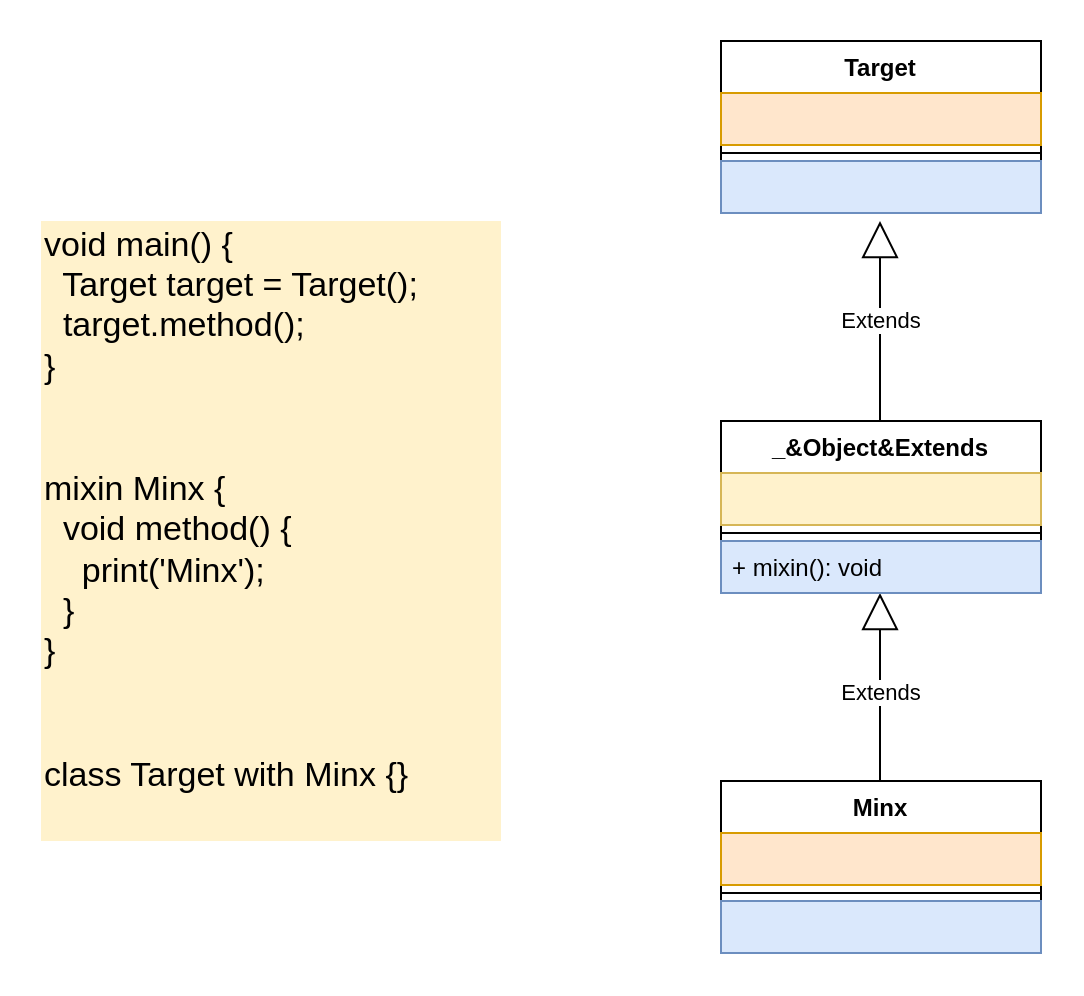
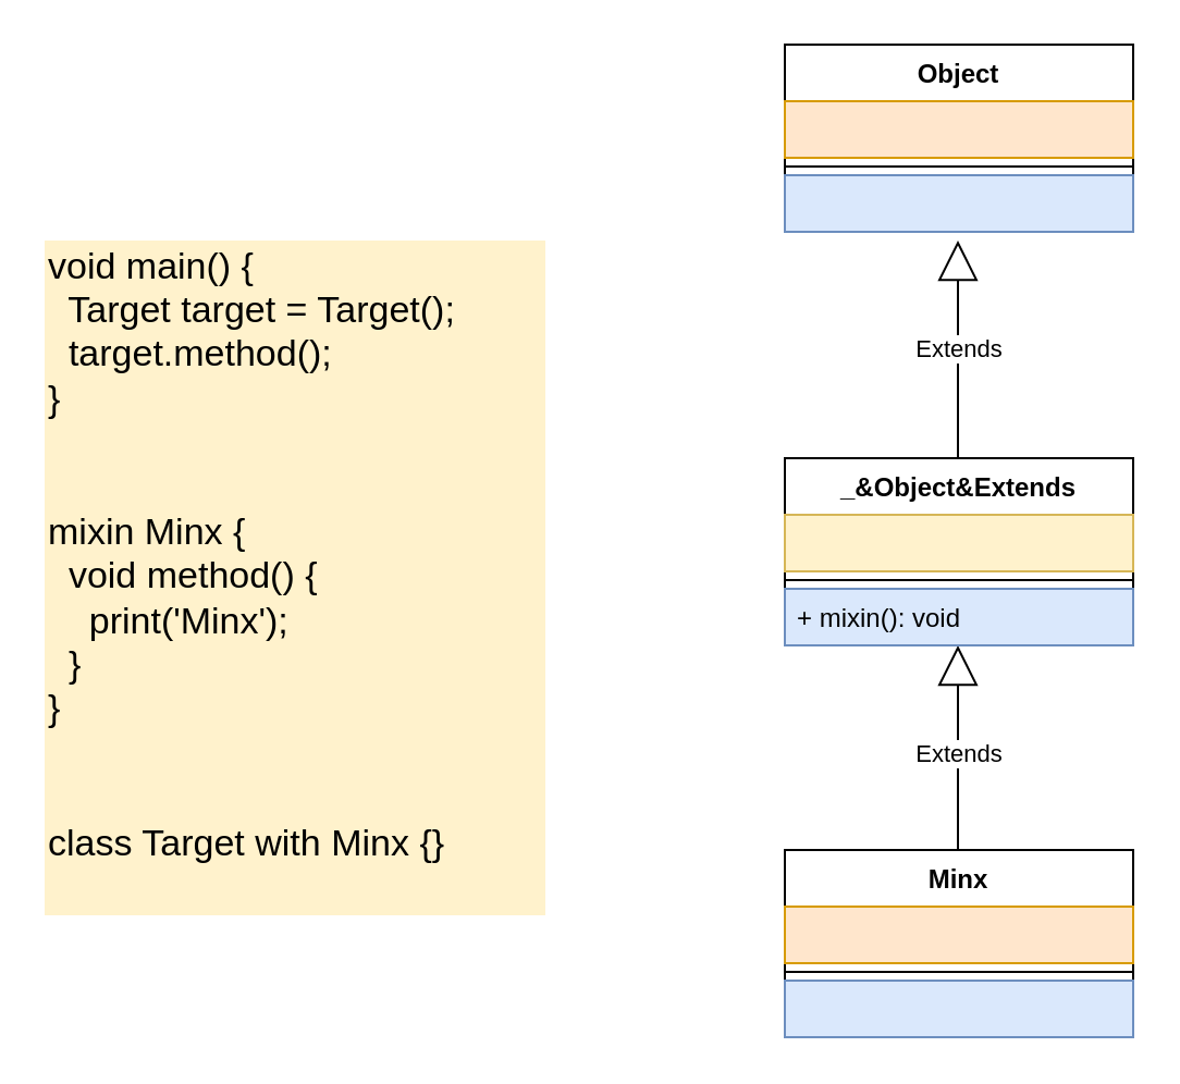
  <mxCell id="0" />
  <mxCell id="1" parent="0" />
  <mxCell id="2" value="Extends" style="endArrow=block;endSize=16;endFill=0;html=1;" parent="1" edge="1"><mxGeometry width="160" relative="1" as="geometry"><mxPoint x="439.5" y="396" as="sourcePoint" /><mxPoint x="439.5" y="296" as="targetPoint" /></mxGeometry></mxCell>
  <mxCell id="3" value="_&amp;Object&amp;Extends" style="swimlane;fontStyle=1;align=center;verticalAlign=top;childLayout=stackLayout;horizontal=1;startSize=26;horizontalStack=0;resizeParent=1;resizeParentMax=0;resizeLast=0;collapsible=1;marginBottom=0;" parent="1" vertex="1"><mxGeometry x="360" y="210" width="160" height="86" as="geometry" /></mxCell>
  <mxCell id="4" value="    " style="text;strokeColor=#d6b656;fillColor=#fff2cc;align=left;verticalAlign=top;spacingLeft=4;spacingRight=4;overflow=hidden;rotatable=0;points=[[0,0.5],[1,0.5]];portConstraint=eastwest;" parent="3" vertex="1"><mxGeometry y="26" width="160" height="26" as="geometry" /></mxCell>
  <mxCell id="5" value="" style="line;strokeWidth=1;fillColor=none;align=left;verticalAlign=middle;spacingTop=-1;spacingLeft=3;spacingRight=3;rotatable=0;labelPosition=right;points=[];portConstraint=eastwest;" parent="3" vertex="1"><mxGeometry y="52" width="160" height="8" as="geometry" /></mxCell>
  <mxCell id="6" value="+ mixin(): void" style="text;strokeColor=#6c8ebf;fillColor=#dae8fc;align=left;verticalAlign=top;spacingLeft=4;spacingRight=4;overflow=hidden;rotatable=0;points=[[0,0.5],[1,0.5]];portConstraint=eastwest;" parent="3" vertex="1"><mxGeometry y="60" width="160" height="26" as="geometry" /></mxCell>
  <mxCell id="7" value="Minx" style="swimlane;fontStyle=1;align=center;verticalAlign=top;childLayout=stackLayout;horizontal=1;startSize=26;horizontalStack=0;resizeParent=1;resizeParentMax=0;resizeLast=0;collapsible=1;marginBottom=0;" parent="1" vertex="1"><mxGeometry x="360" y="390" width="160" height="86" as="geometry" /></mxCell>
  <mxCell id="8" value="    " style="text;strokeColor=#d79b00;fillColor=#ffe6cc;align=left;verticalAlign=top;spacingLeft=4;spacingRight=4;overflow=hidden;rotatable=0;points=[[0,0.5],[1,0.5]];portConstraint=eastwest;" parent="7" vertex="1"><mxGeometry y="26" width="160" height="26" as="geometry" /></mxCell>
  <mxCell id="9" value="" style="line;strokeWidth=1;fillColor=none;align=left;verticalAlign=middle;spacingTop=-1;spacingLeft=3;spacingRight=3;rotatable=0;labelPosition=right;points=[];portConstraint=eastwest;" parent="7" vertex="1"><mxGeometry y="52" width="160" height="8" as="geometry" /></mxCell>
  <mxCell id="10" value=" " style="text;strokeColor=#6c8ebf;fillColor=#dae8fc;align=left;verticalAlign=top;spacingLeft=4;spacingRight=4;overflow=hidden;rotatable=0;points=[[0,0.5],[1,0.5]];portConstraint=eastwest;" parent="7" vertex="1"><mxGeometry y="60" width="160" height="26" as="geometry" /></mxCell>
- <mxCell id="11" value="Target" style="swimlane;fontStyle=1;align=center;verticalAlign=top;childLayout=stackLayout;horizontal=1;startSize=26;horizontalStack=0;resizeParent=1;resizeParentMax=0;resizeLast=0;collapsible=1;marginBottom=0;" parent="1" vertex="1"><mxGeometry x="360" y="20" width="160" height="86" as="geometry" /></mxCell>
+ <mxCell id="11" value="Object" style="swimlane;fontStyle=1;align=center;verticalAlign=top;childLayout=stackLayout;horizontal=1;startSize=26;horizontalStack=0;resizeParent=1;resizeParentMax=0;resizeLast=0;collapsible=1;marginBottom=0;" parent="1" vertex="1"><mxGeometry x="360" y="20" width="160" height="86" as="geometry" /></mxCell>
  <mxCell id="12" value=" " style="text;strokeColor=#d79b00;fillColor=#ffe6cc;align=left;verticalAlign=top;spacingLeft=4;spacingRight=4;overflow=hidden;rotatable=0;points=[[0,0.5],[1,0.5]];portConstraint=eastwest;" parent="11" vertex="1"><mxGeometry y="26" width="160" height="26" as="geometry" /></mxCell>
  <mxCell id="13" value="" style="line;strokeWidth=1;fillColor=none;align=left;verticalAlign=middle;spacingTop=-1;spacingLeft=3;spacingRight=3;rotatable=0;labelPosition=right;points=[];portConstraint=eastwest;" parent="11" vertex="1"><mxGeometry y="52" width="160" height="8" as="geometry" /></mxCell>
  <mxCell id="14" value=" " style="text;strokeColor=#6c8ebf;fillColor=#dae8fc;align=left;verticalAlign=top;spacingLeft=4;spacingRight=4;overflow=hidden;rotatable=0;points=[[0,0.5],[1,0.5]];portConstraint=eastwest;" parent="11" vertex="1"><mxGeometry y="60" width="160" height="26" as="geometry" /></mxCell>
  <mxCell id="15" value="Extends" style="endArrow=block;endSize=16;endFill=0;html=1;" parent="1" edge="1"><mxGeometry width="160" relative="1" as="geometry"><mxPoint x="439.5" y="210" as="sourcePoint" /><mxPoint x="439.5" y="110" as="targetPoint" /></mxGeometry></mxCell>
  <mxCell id="16" value="&lt;div style=&quot;font-size: 17px&quot;&gt;void main() {&lt;/div&gt;&lt;div style=&quot;font-size: 17px&quot;&gt;&amp;nbsp; Target target = Target();&lt;/div&gt;&lt;div style=&quot;font-size: 17px&quot;&gt;&amp;nbsp; target.method();&lt;/div&gt;&lt;div style=&quot;font-size: 17px&quot;&gt;}&lt;/div&gt;&lt;div style=&quot;font-size: 17px&quot;&gt;&lt;br&gt;&lt;/div&gt;&lt;div style=&quot;font-size: 17px&quot;&gt;&lt;br&gt;&lt;/div&gt;&lt;div style=&quot;font-size: 17px&quot;&gt;mixin Minx {&lt;/div&gt;&lt;div style=&quot;font-size: 17px&quot;&gt;&amp;nbsp; void method() {&lt;/div&gt;&lt;div style=&quot;font-size: 17px&quot;&gt;&amp;nbsp; &amp;nbsp; print('Minx');&lt;/div&gt;&lt;div style=&quot;font-size: 17px&quot;&gt;&amp;nbsp; }&lt;/div&gt;&lt;div style=&quot;font-size: 17px&quot;&gt;}&lt;/div&gt;&lt;div style=&quot;font-size: 17px&quot;&gt;&lt;br&gt;&lt;/div&gt;&lt;div style=&quot;font-size: 17px&quot;&gt;&lt;br&gt;&lt;/div&gt;&lt;div style=&quot;font-size: 17px&quot;&gt;class Target with Minx {}&lt;/div&gt;&lt;div style=&quot;font-size: 17px;&quot;&gt;&lt;br&gt;&lt;/div&gt;" style="rounded=0;whiteSpace=wrap;html=1;align=left;fillColor=#fff2cc;strokeColor=none;" vertex="1" parent="1"><mxGeometry x="20" y="110" width="230" height="310" as="geometry" /></mxCell>
